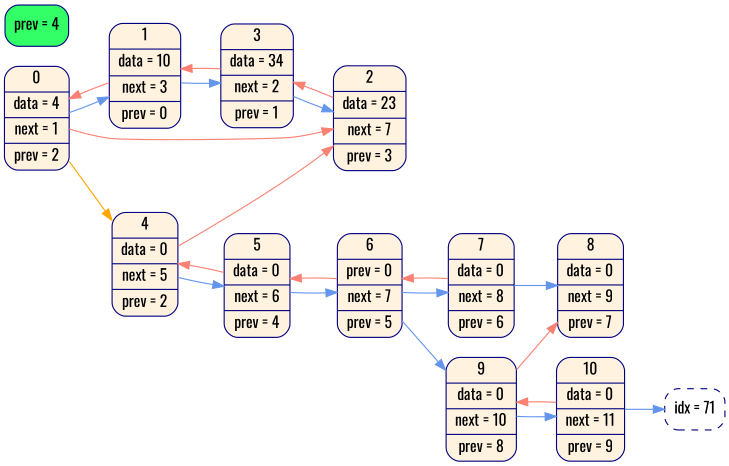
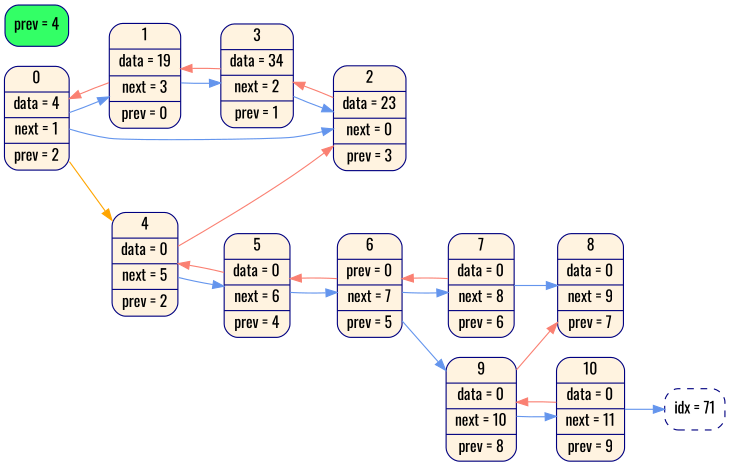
  digraph {
    fontname=Oswald
    rankdir=LR
    node [color=navy fillcolor="#fff3e0" fontname=Oswald shape=Mrecord style=filled]
    edge [color=cornFlowerBlue fontname=Oswald]
    n1 [label="0 | data = 4 | next = 1 | prev = 2"]
-   n2 [label="1 | data = 10 | next = 3 | prev = 0"]
-   n3 [label="2 | data = 23 | next = 7 | prev = 3"]
+   n2 [label="1 | data = 19 | next = 3 | prev = 0"]
+   n3 [label="2 | data = 23 | next = 0 | prev = 3"]
    n4 [label="4 | data = 0 | next = 5 | prev = 2"]
    n5 [label="3 | data = 34 | next = 2 | prev = 1"]
    n6 [label="5 | data = 0 | next = 6 | prev = 4"]
    n7 [label="6 | prev = 0 | next = 7 | prev = 5"]
    n8 [label="7 | data = 0 | next = 8 | prev = 6"]
    n9 [label="9 | data = 0 | next = 10 | prev = 8"]
    n10 [label="8 | data = 0 | next = 9 | prev = 7"]
    n11 [label="10 | data = 0 | next = 11 | prev = 9"]
    n12 [label="idx = 71" style=dashed fillcolor=""]
    n13 [fillcolor="#33ff66" label="prev = 4"]
    n1 -> n2
-   n1 -> n3 [color=salmon]
+   n1 -> n3
    n1 -> n4 [color=orange]
    n2 -> n1 [color=salmon]
    n2 -> n5
    n3 -> n5 [color=salmon]
    n4 -> n3 [color=salmon]
    n4 -> n6
    n5 -> n2 [color=salmon]
    n5 -> n3
    n6 -> n4 [color=salmon]
    n6 -> n7
    n7 -> n6 [color=salmon]
    n7 -> n8
    n7 -> n9
    n8 -> n7 [color=salmon]
    n8 -> n10
    n9 -> n10 [color=salmon]
    n9 -> n11
    n11 -> n9 [color=salmon]
    n11 -> n12
  }
